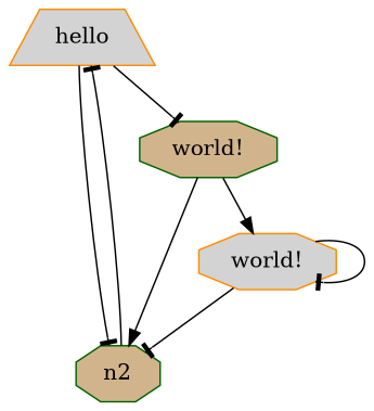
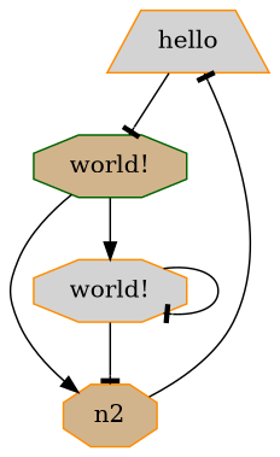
  digraph {
    node [color=darkorange fillcolor=lightgrey shape=octagon style=filled]
    edge [arrowhead=tee]
    n1 [label=hello shape=trapezium]
-   n2 [color=darkgreen fillcolor=tan]
+   n2 [fillcolor=tan]
    n3 [color=darkgreen fillcolor=tan label="world!"]
    n4 [label="world!"]
-   n1 -> n2
    n1 -> n3
    n2 -> n1
    n3 -> n2 [arrowhead=normal]
    n3 -> n4 [arrowhead=normal]
    n4 -> n2
    n4 -> n4
  }
